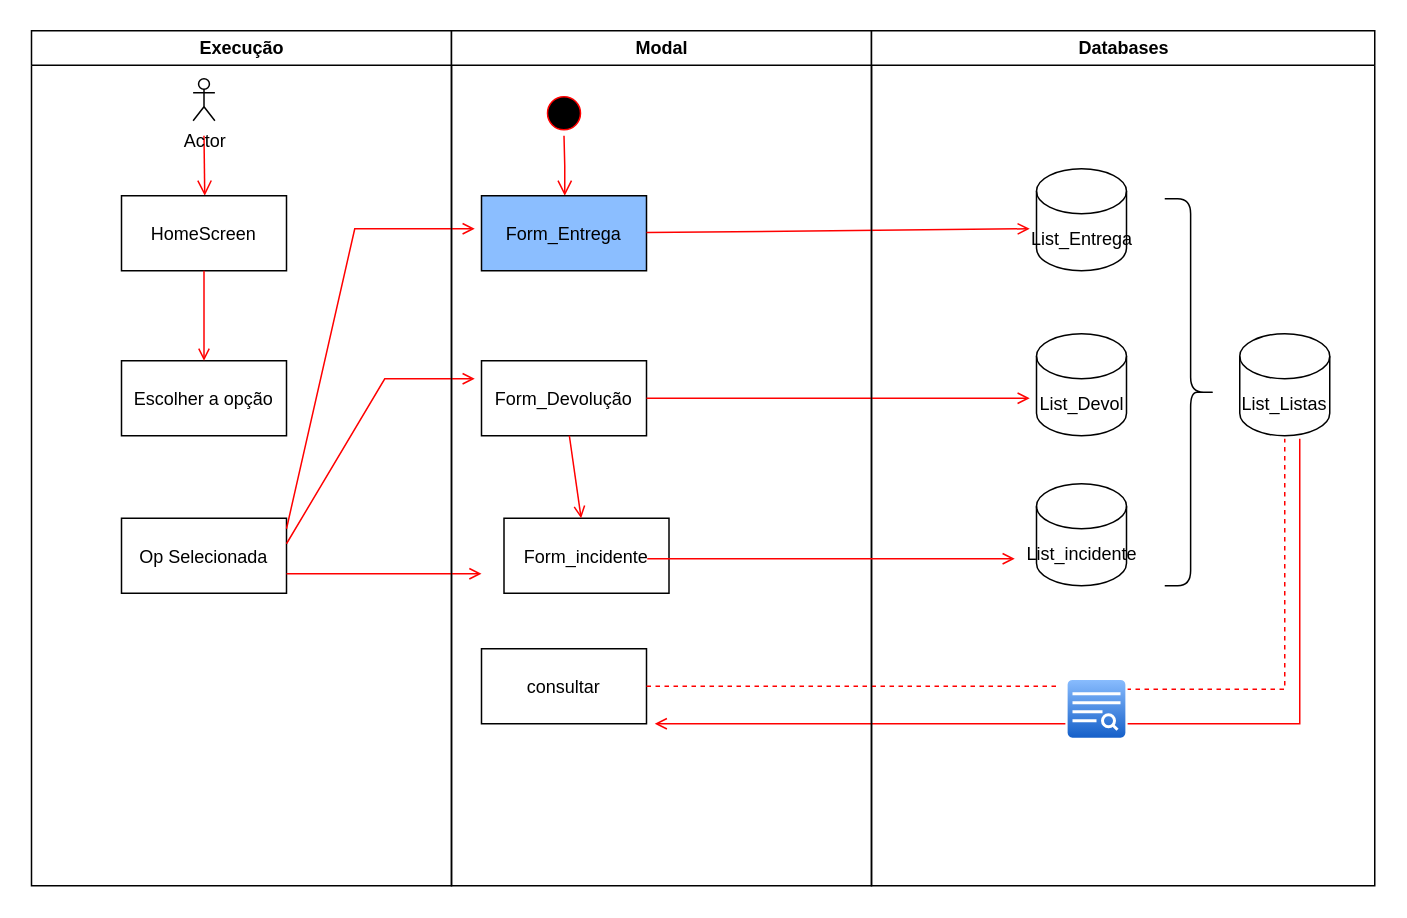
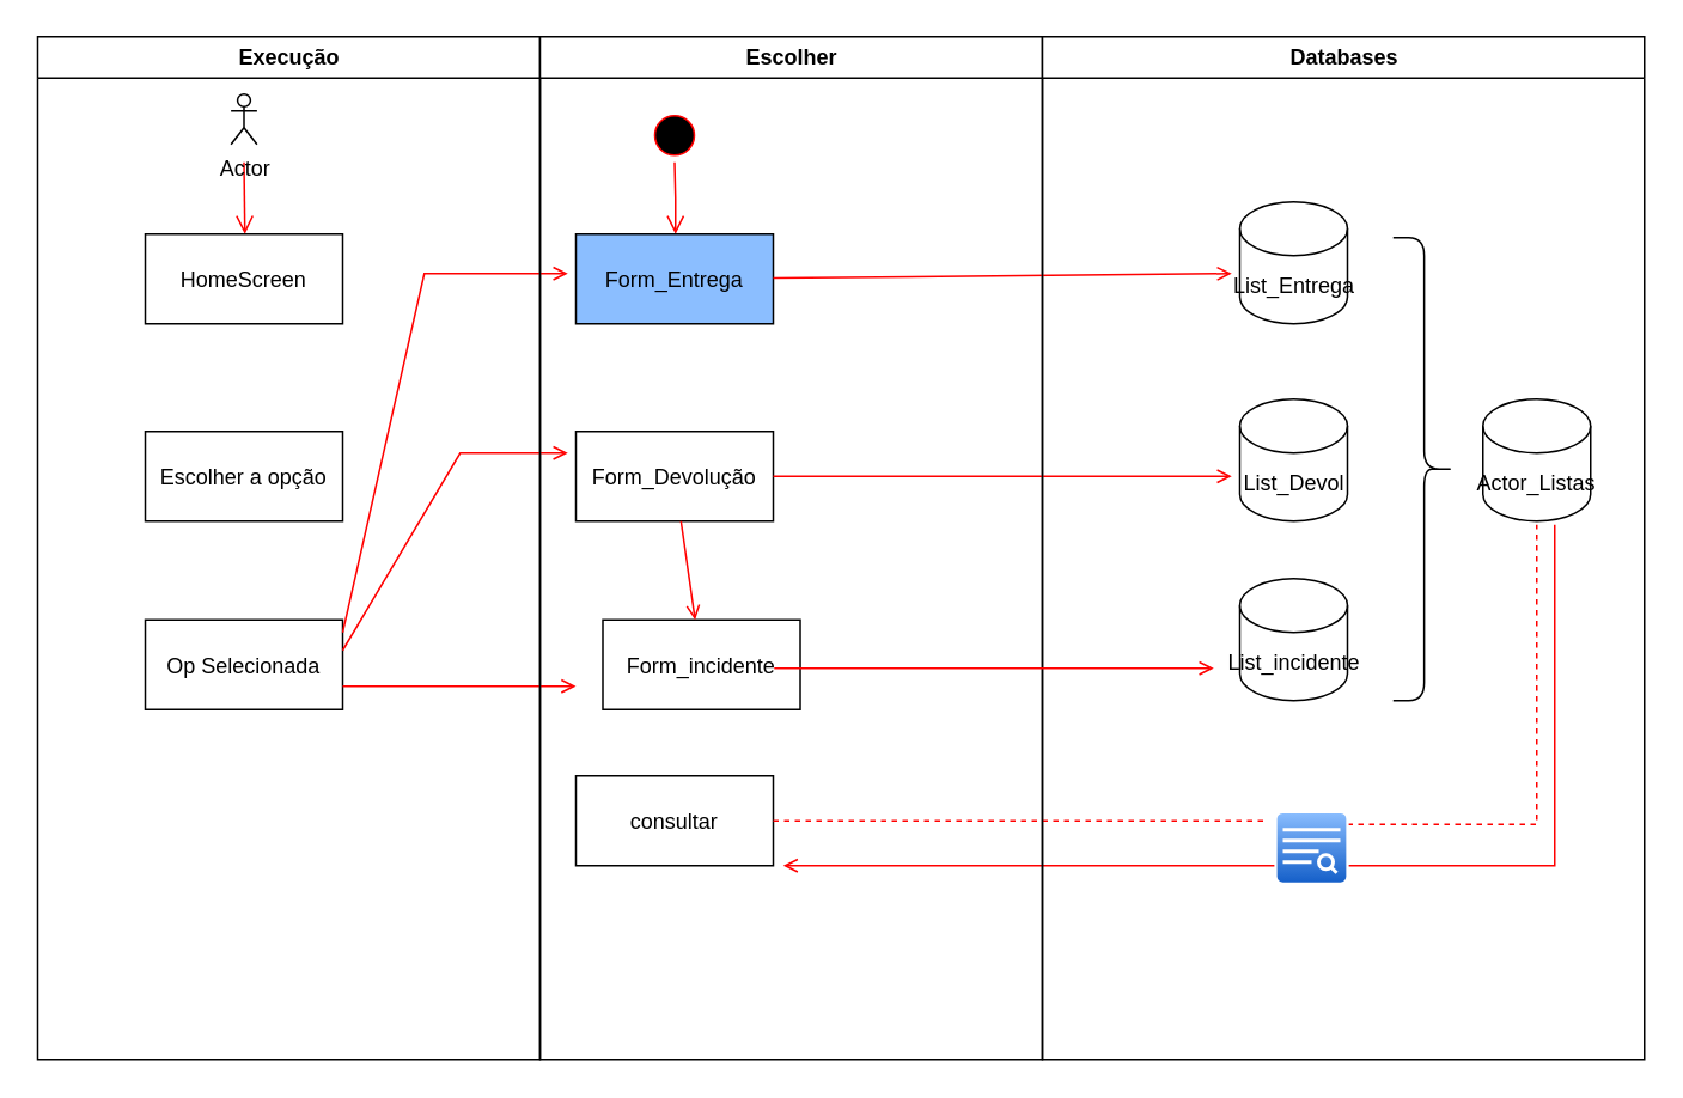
  <mxCell id="0" />
  <mxCell id="1" parent="0" />
  <mxCell id="2" value="" style="endArrow=open;strokeColor=#FF0000;endFill=1;rounded=0" parent="1" edge="1"><mxGeometry relative="1" as="geometry"><mxPoint x="866" y="292" as="sourcePoint" /><mxPoint x="436" y="482" as="targetPoint" /><Array as="points"><mxPoint x="866" y="482" /></Array></mxGeometry></mxCell>
  <mxCell id="3" value="Execução" style="swimlane;whiteSpace=wrap" parent="1" vertex="1"><mxGeometry x="20.5" y="20" width="280" height="570" as="geometry" /></mxCell>
  <mxCell id="4" value="" style="edgeStyle=elbowEdgeStyle;elbow=horizontal;verticalAlign=bottom;endArrow=open;endSize=8;strokeColor=#FF0000;endFill=1;rounded=0" parent="3" target="5" edge="1"><mxGeometry x="100" y="40" as="geometry"><mxPoint x="115" y="110" as="targetPoint" /><mxPoint x="115" y="70" as="sourcePoint" /></mxGeometry></mxCell>
  <mxCell id="5" value="HomeScreen" style="" parent="3" vertex="1"><mxGeometry x="60" y="110" width="110" height="50" as="geometry" /></mxCell>
  <mxCell id="6" value="Escolher a opção" style="" parent="3" vertex="1"><mxGeometry x="60" y="220" width="110" height="50" as="geometry" /></mxCell>
- <mxCell id="7" value="" style="endArrow=open;strokeColor=#FF0000;endFill=1;rounded=0" parent="3" source="5" target="6" edge="1"><mxGeometry relative="1" as="geometry" /></mxCell>
  <mxCell id="8" value="Op Selecionada" style="" parent="3" vertex="1"><mxGeometry x="60" y="325" width="110" height="50" as="geometry" /></mxCell>
  <mxCell id="9" value="" style="endArrow=open;strokeColor=#FF0000;endFill=1;rounded=0" parent="3" edge="1"><mxGeometry relative="1" as="geometry"><mxPoint x="170" y="332" as="sourcePoint" /><mxPoint x="295.5" y="132" as="targetPoint" /><Array as="points"><mxPoint x="215.5" y="132" /></Array></mxGeometry></mxCell>
  <mxCell id="10" value="" style="endArrow=open;strokeColor=#FF0000;endFill=1;rounded=0" parent="3" edge="1"><mxGeometry relative="1" as="geometry"><mxPoint x="170" y="342" as="sourcePoint" /><mxPoint x="295.5" y="232" as="targetPoint" /><Array as="points"><mxPoint x="235.5" y="232" /></Array></mxGeometry></mxCell>
  <mxCell id="11" value="" style="endArrow=open;strokeColor=#FF0000;endFill=1;rounded=0" parent="3" edge="1"><mxGeometry relative="1" as="geometry"><mxPoint x="170" y="362" as="sourcePoint" /><mxPoint x="300" y="362" as="targetPoint" /></mxGeometry></mxCell>
  <mxCell id="12" value="Actor" style="shape=umlActor;verticalLabelPosition=bottom;verticalAlign=top;html=1;" parent="3" vertex="1"><mxGeometry x="107.75" y="32" width="14.5" height="28" as="geometry" /></mxCell>
- <mxCell id="13" value="Modal" style="swimlane;whiteSpace=wrap" parent="1" vertex="1"><mxGeometry x="300.5" y="20" width="280" height="570" as="geometry" /></mxCell>
+ <mxCell id="13" value="Escolher" style="swimlane;whiteSpace=wrap" parent="1" vertex="1"><mxGeometry x="300.5" y="20" width="280" height="570" as="geometry" /></mxCell>
  <mxCell id="14" value="" style="ellipse;shape=startState;fillColor=#000000;strokeColor=#ff0000;" parent="13" vertex="1"><mxGeometry x="60" y="40" width="30" height="30" as="geometry" /></mxCell>
  <mxCell id="15" value="" style="edgeStyle=elbowEdgeStyle;elbow=horizontal;verticalAlign=bottom;endArrow=open;endSize=8;strokeColor=#FF0000;endFill=1;rounded=0" parent="13" source="14" target="16" edge="1"><mxGeometry x="40" y="20" as="geometry"><mxPoint x="55" y="90" as="targetPoint" /></mxGeometry></mxCell>
  <mxCell id="16" value="Form_Entrega" style="fillColor=#8bbeff;" parent="13" vertex="1"><mxGeometry x="20" y="110" width="110" height="50" as="geometry" /></mxCell>
  <mxCell id="17" value="Form_Devolução" style="" parent="13" vertex="1"><mxGeometry x="20" y="220" width="110" height="50" as="geometry" /></mxCell>
  <mxCell id="18" value="Form_incidente" style="" parent="13" vertex="1"><mxGeometry x="35" y="325" width="110" height="50" as="geometry" /></mxCell>
  <mxCell id="19" value="" style="endArrow=open;strokeColor=#FF0000;endFill=1;rounded=0" parent="13" source="17" target="18" edge="1"><mxGeometry relative="1" as="geometry" /></mxCell>
  <mxCell id="20" value="" style="endArrow=open;strokeColor=#FF0000;endFill=1;rounded=0" parent="13" source="17" edge="1"><mxGeometry relative="1" as="geometry"><mxPoint x="385.5" y="245" as="targetPoint" /></mxGeometry></mxCell>
  <mxCell id="21" value="consultar" style="" parent="13" vertex="1"><mxGeometry x="20" y="412" width="110" height="50" as="geometry" /></mxCell>
  <mxCell id="22" value="" style="endArrow=none;strokeColor=#FF0000;endFill=0;rounded=0;dashed=1;exitX=1;exitY=0.5;exitDx=0;exitDy=0;" parent="13" source="21" edge="1"><mxGeometry relative="1" as="geometry"><mxPoint x="405.5" y="437" as="targetPoint" /><Array as="points"><mxPoint x="215.5" y="437" /></Array></mxGeometry></mxCell>
  <mxCell id="23" value="" style="endArrow=open;strokeColor=#FF0000;endFill=1;rounded=0" parent="13" edge="1"><mxGeometry relative="1" as="geometry"><mxPoint x="130" y="134.58" as="sourcePoint" /><mxPoint x="385.5" y="132" as="targetPoint" /></mxGeometry></mxCell>
  <mxCell id="24" value="Databases" style="swimlane;whiteSpace=wrap" parent="1" vertex="1"><mxGeometry x="580.5" y="20" width="335.5" height="570" as="geometry" /></mxCell>
  <mxCell id="25" value="List_Entrega" style="shape=cylinder3;whiteSpace=wrap;html=1;boundedLbl=1;backgroundOutline=1;size=15;" parent="24" vertex="1"><mxGeometry x="110" y="92" width="60" height="68" as="geometry" /></mxCell>
  <mxCell id="26" value="List_Devol" style="shape=cylinder3;whiteSpace=wrap;html=1;boundedLbl=1;backgroundOutline=1;size=15;" parent="24" vertex="1"><mxGeometry x="110" y="202" width="60" height="68" as="geometry" /></mxCell>
  <mxCell id="27" value="List_incidente" style="shape=cylinder3;whiteSpace=wrap;html=1;boundedLbl=1;backgroundOutline=1;size=15;" parent="24" vertex="1"><mxGeometry x="110" y="302" width="60" height="68" as="geometry" /></mxCell>
  <mxCell id="28" value="" style="endArrow=open;strokeColor=#FF0000;endFill=1;rounded=0" parent="24" edge="1"><mxGeometry relative="1" as="geometry"><mxPoint x="-149.5" y="352" as="sourcePoint" /><mxPoint x="95.5" y="352" as="targetPoint" /></mxGeometry></mxCell>
- <mxCell id="29" value="List_Listas" style="shape=cylinder3;whiteSpace=wrap;html=1;boundedLbl=1;backgroundOutline=1;size=15;" parent="24" vertex="1"><mxGeometry x="245.5" y="202" width="60" height="68" as="geometry" /></mxCell>
+ <mxCell id="29" value="Actor_Listas" style="shape=cylinder3;whiteSpace=wrap;html=1;boundedLbl=1;backgroundOutline=1;size=15;" parent="24" vertex="1"><mxGeometry x="245.5" y="202" width="60" height="68" as="geometry" /></mxCell>
  <mxCell id="30" value="" style="endArrow=none;strokeColor=#FF0000;endFill=0;rounded=0;dashed=1;exitX=1;exitY=0.5;exitDx=0;exitDy=0;" parent="24" edge="1"><mxGeometry relative="1" as="geometry"><mxPoint x="170" y="439" as="sourcePoint" /><mxPoint x="275.5" y="272" as="targetPoint" /><Array as="points"><mxPoint x="255.5" y="439" /><mxPoint x="275.5" y="439" /></Array></mxGeometry></mxCell>
  <mxCell id="31" value="" style="verticalLabelPosition=bottom;verticalAlign=top;html=1;shadow=0;dashed=0;strokeWidth=1;shape=mxgraph.ios.iSortFindIcon;fillColor=#8BbEff;fillColor2=#135Ec8;strokeColor=#ffffff;sketch=0;" parent="24" vertex="1"><mxGeometry x="130" y="432" width="40" height="40" as="geometry" /></mxCell>
  <mxCell id="32" value="" style="shape=curlyBracket;whiteSpace=wrap;html=1;rounded=1;flipH=1;labelPosition=right;verticalLabelPosition=middle;align=left;verticalAlign=middle;" parent="24" vertex="1"><mxGeometry x="195.5" y="112" width="34.5" height="258" as="geometry" /></mxCell>
